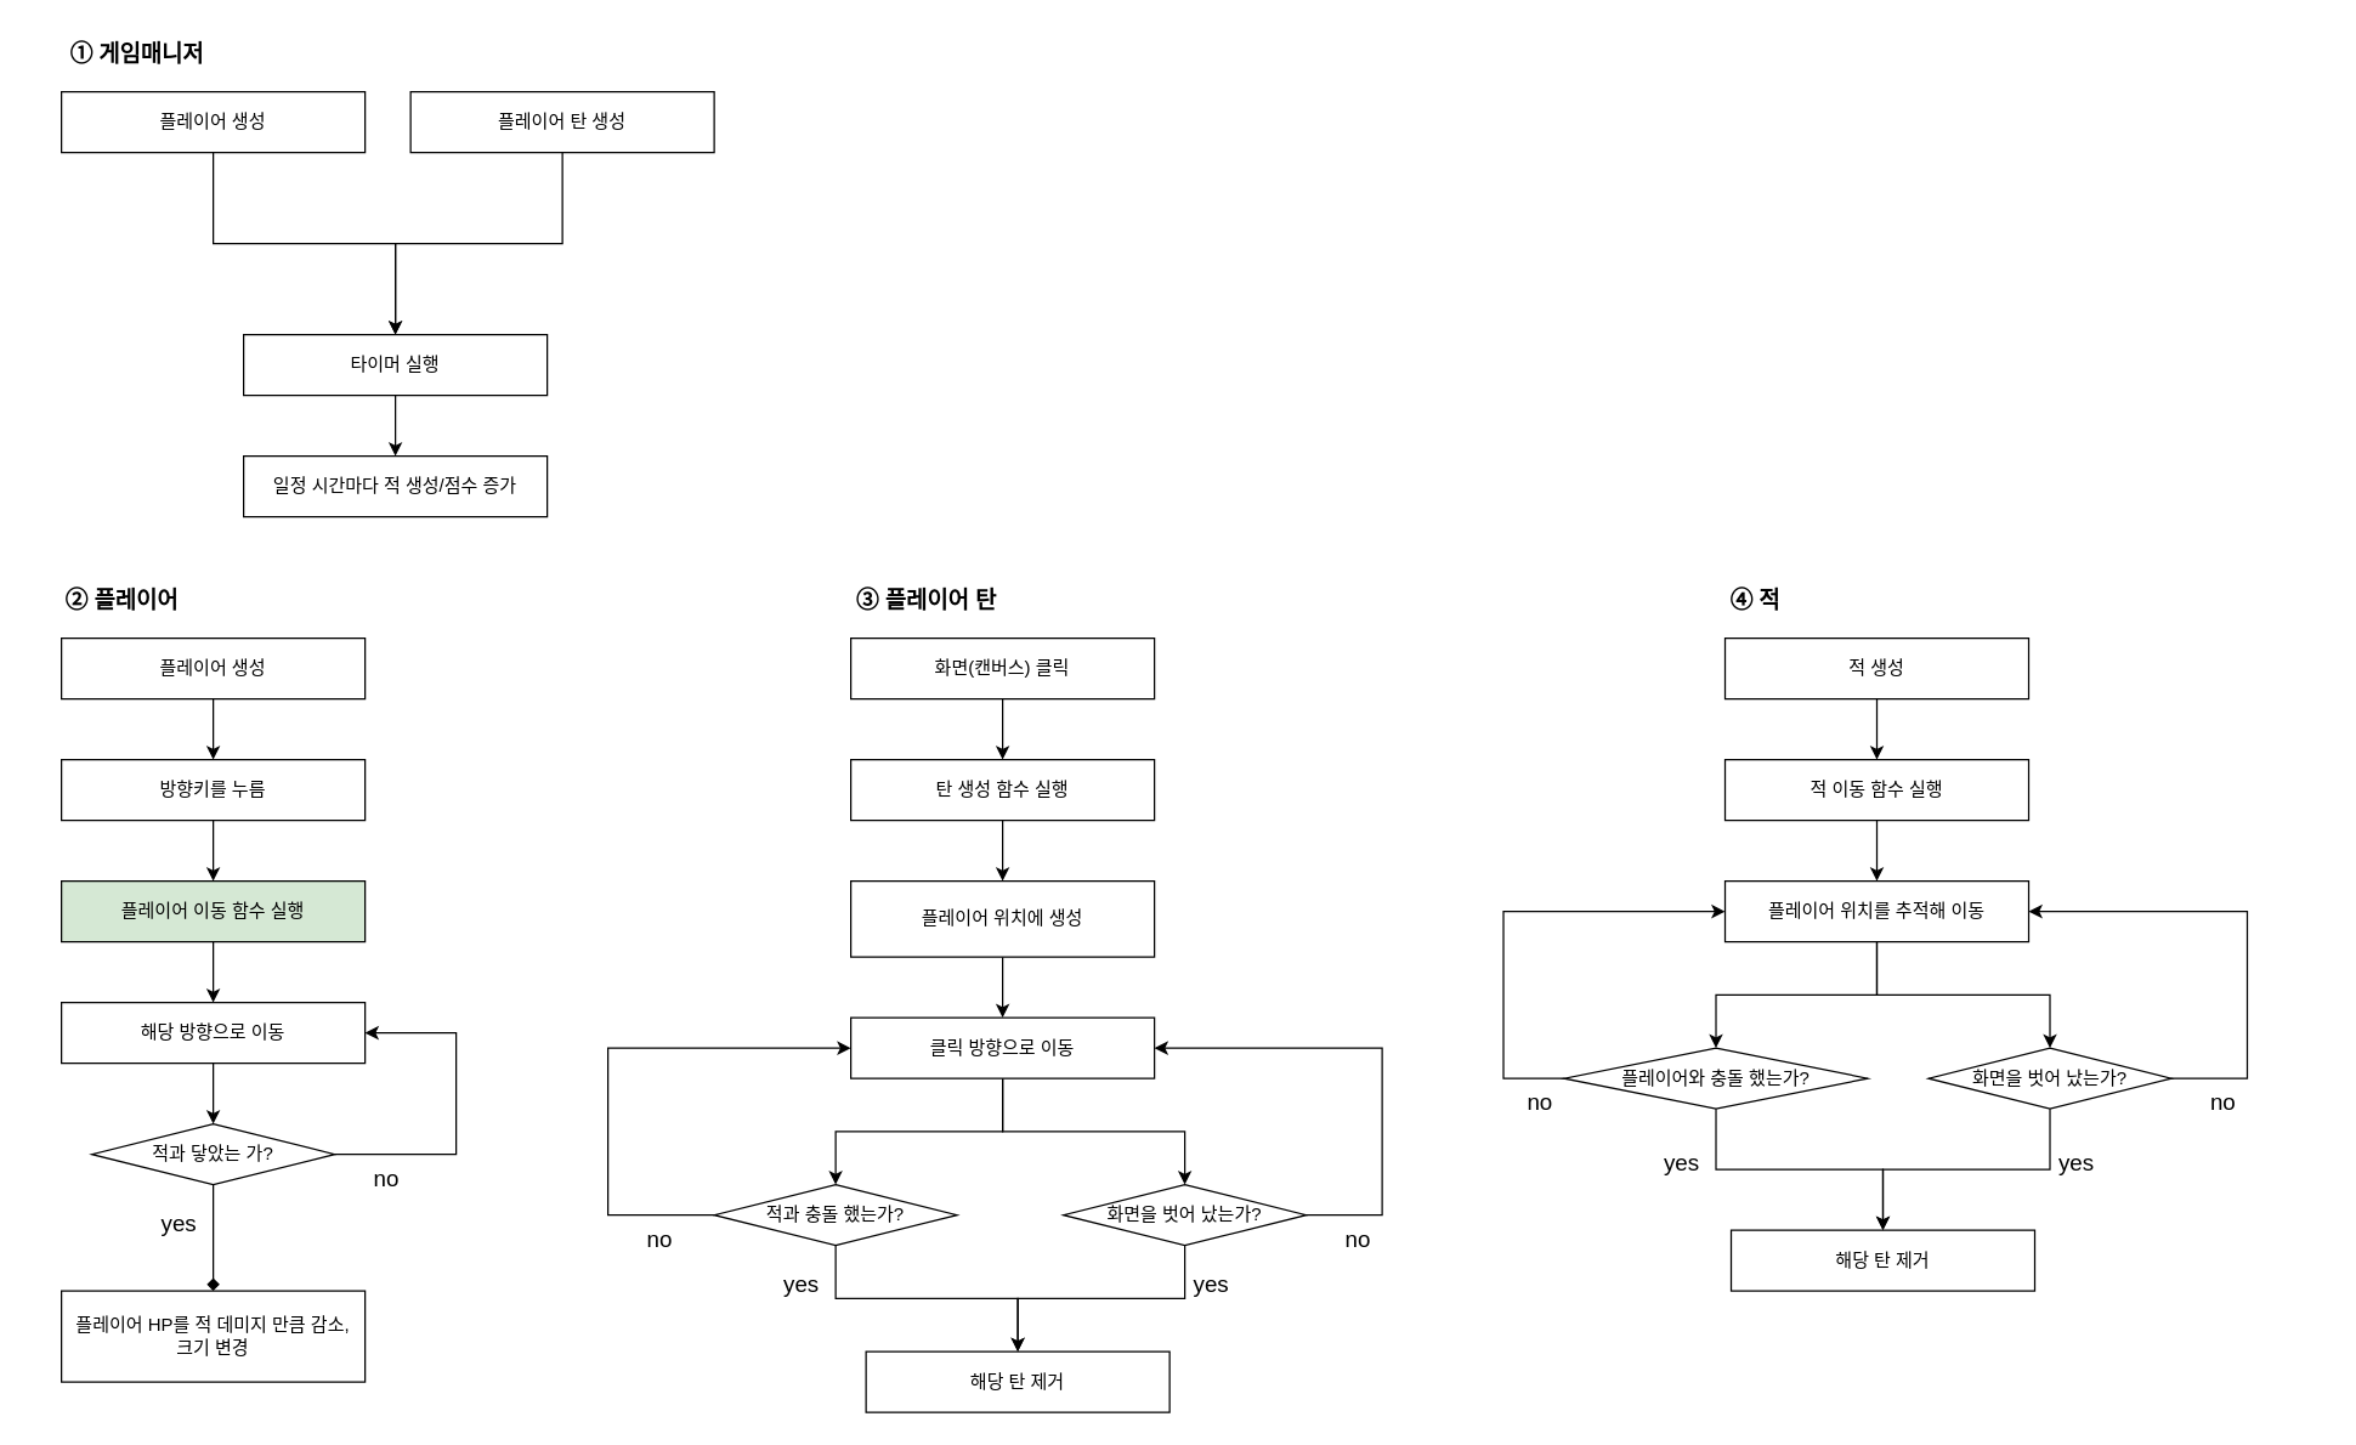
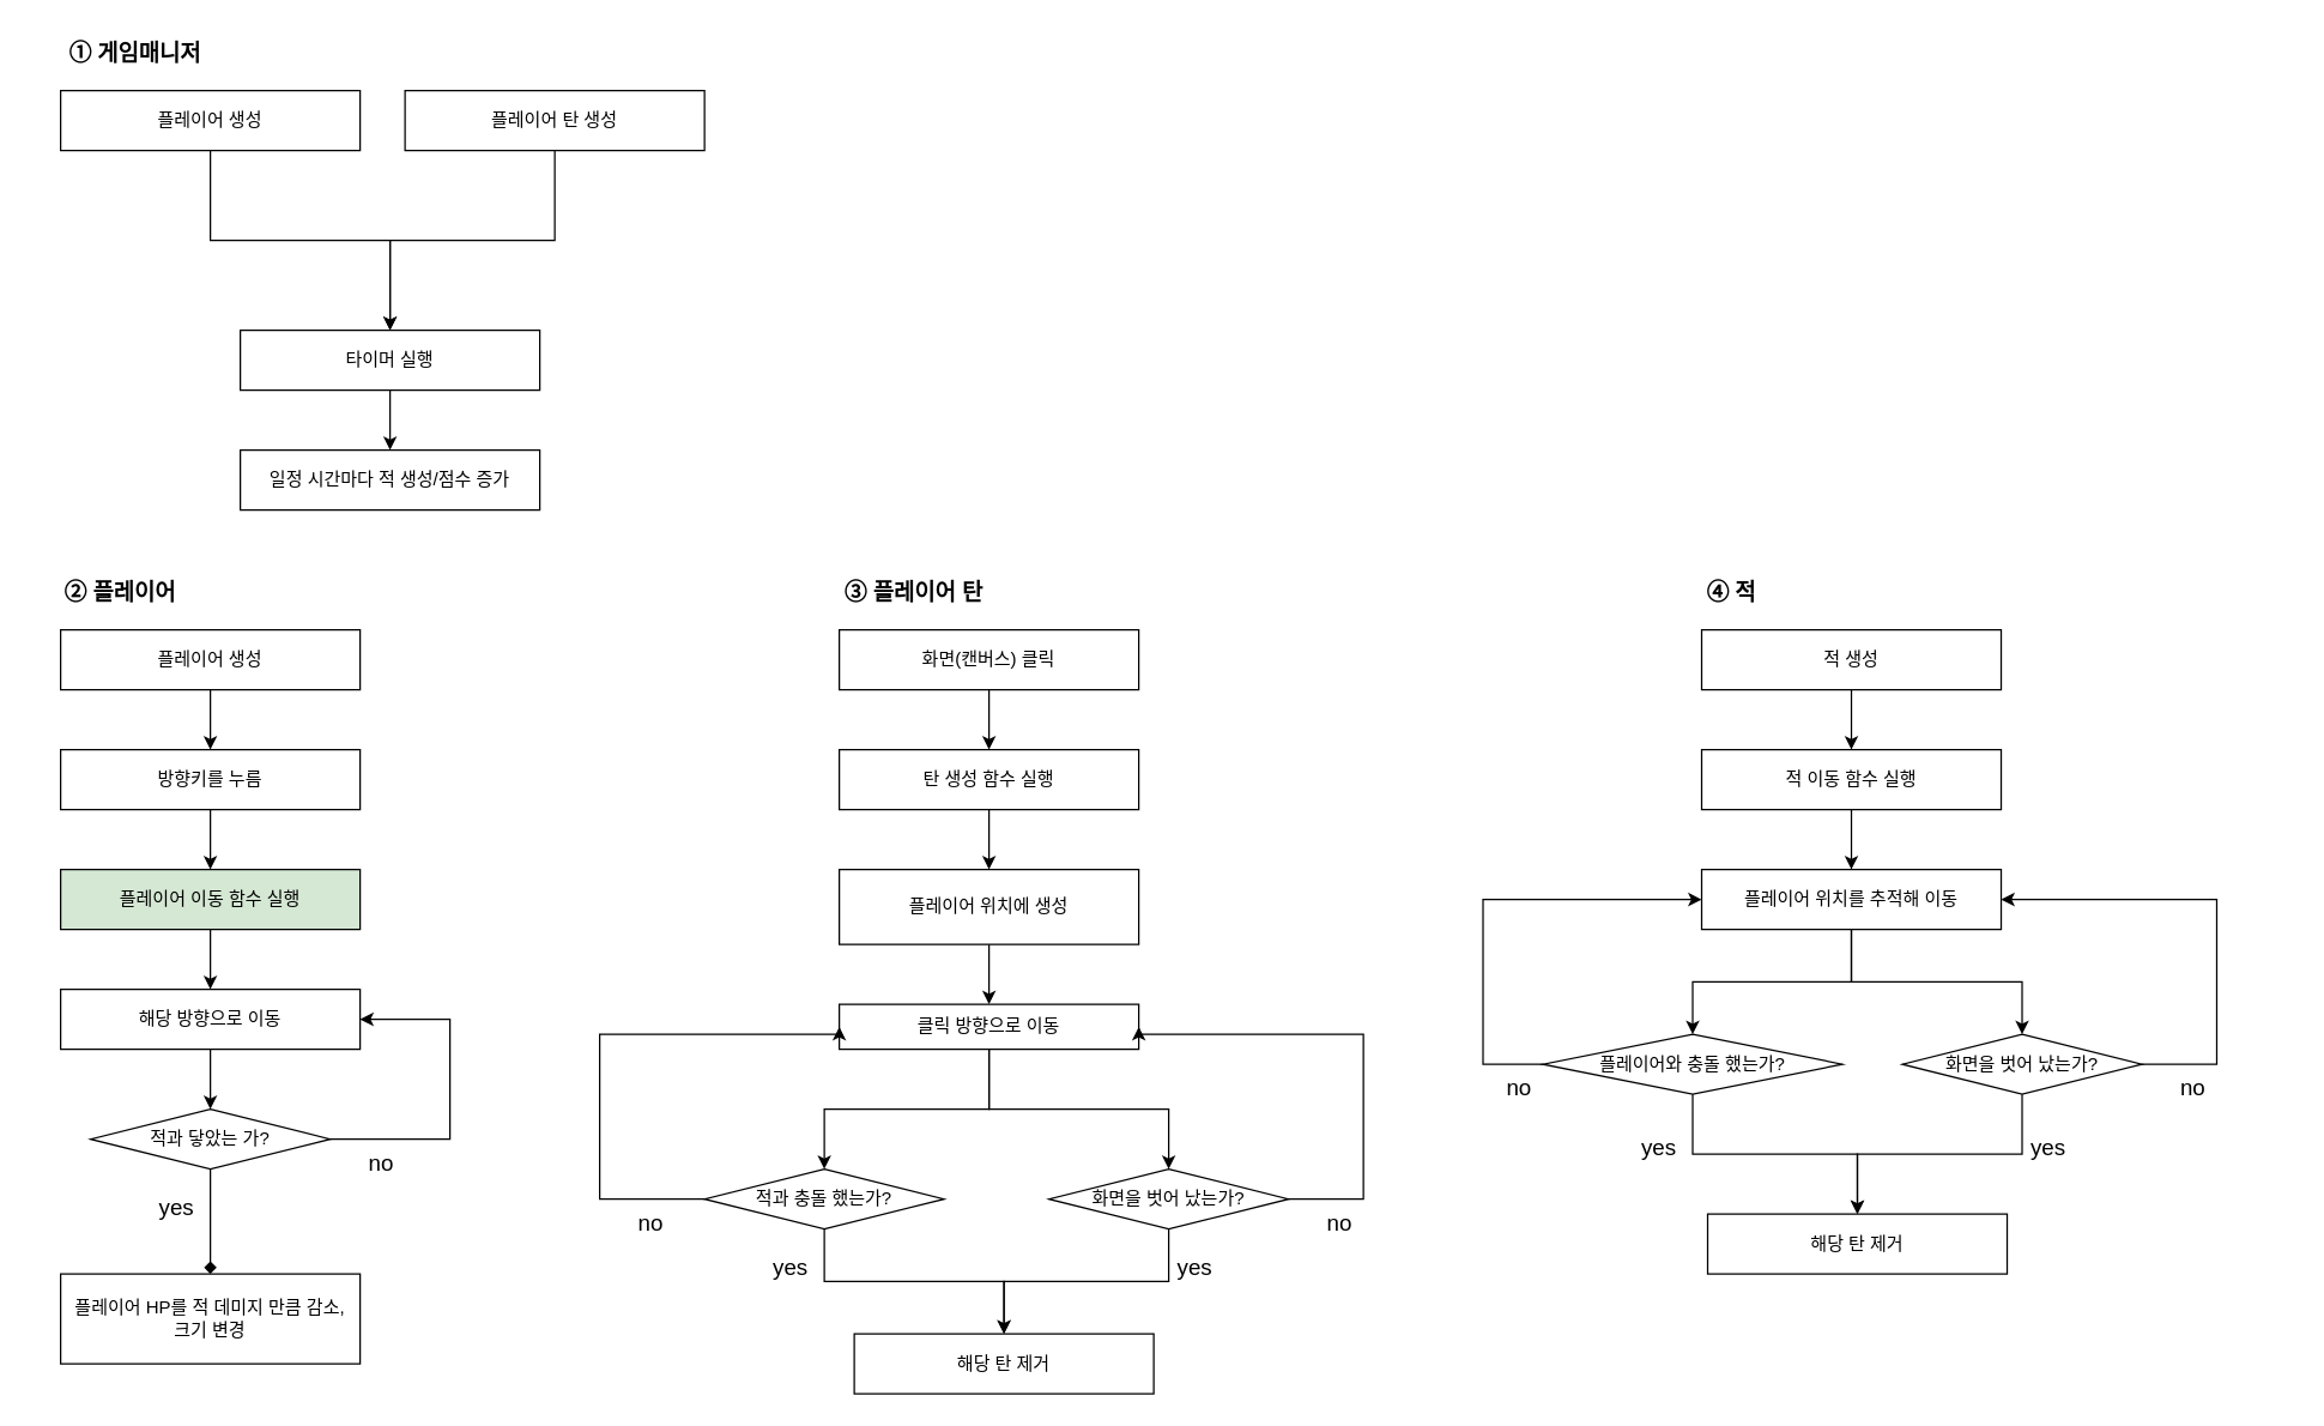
  <mxCell id="0" />
  <mxCell id="1" parent="0" />
  <mxCell id="2" value="" style="edgeStyle=orthogonalEdgeStyle;rounded=0;orthogonalLoop=1;jettySize=auto;html=1;" edge="1" parent="1" source="3" target="5"><mxGeometry relative="1" as="geometry" /></mxCell>
  <mxCell id="3" value="플레이어 생성" style="rounded=0;whiteSpace=wrap;html=1;" vertex="1" parent="1"><mxGeometry x="40" y="420" width="200" height="40" as="geometry" /></mxCell>
  <mxCell id="4" value="" style="edgeStyle=orthogonalEdgeStyle;rounded=0;orthogonalLoop=1;jettySize=auto;html=1;" edge="1" parent="1" source="5" target="7"><mxGeometry relative="1" as="geometry" /></mxCell>
  <mxCell id="5" value="방향키를 누름" style="rounded=0;whiteSpace=wrap;html=1;" vertex="1" parent="1"><mxGeometry x="40" y="500" width="200" height="40" as="geometry" /></mxCell>
  <mxCell id="6" value="" style="edgeStyle=orthogonalEdgeStyle;rounded=0;orthogonalLoop=1;jettySize=auto;html=1;" edge="1" parent="1" source="7" target="9"><mxGeometry relative="1" as="geometry" /></mxCell>
  <mxCell id="7" value="플레이어 이동 함수 실행" style="rounded=0;whiteSpace=wrap;html=1;fillColor=#d5e8d4;" vertex="1" parent="1"><mxGeometry x="40" y="580" width="200" height="40" as="geometry" /></mxCell>
  <mxCell id="8" value="" style="edgeStyle=orthogonalEdgeStyle;rounded=0;orthogonalLoop=1;jettySize=auto;html=1;fontSize=15;" edge="1" parent="1" source="9" target="13"><mxGeometry relative="1" as="geometry" /></mxCell>
  <mxCell id="9" value="해당 방향으로 이동" style="rounded=0;whiteSpace=wrap;html=1;" vertex="1" parent="1"><mxGeometry x="40" y="660" width="200" height="40" as="geometry" /></mxCell>
  <mxCell id="10" value="② 플레이어" style="text;html=1;strokeColor=none;fillColor=none;align=center;verticalAlign=middle;whiteSpace=wrap;rounded=0;fontStyle=1;fontSize=15;" vertex="1" parent="1"><mxGeometry x="20" y="380" width="120" height="30" as="geometry" /></mxCell>
  <mxCell id="11" style="edgeStyle=orthogonalEdgeStyle;rounded=0;orthogonalLoop=1;jettySize=auto;html=1;entryX=0.5;entryY=0;entryDx=0;entryDy=0;fontSize=15;endArrow=diamond;" edge="1" parent="1" source="13" target="14"><mxGeometry relative="1" as="geometry" /></mxCell>
  <mxCell id="12" style="edgeStyle=orthogonalEdgeStyle;rounded=0;orthogonalLoop=1;jettySize=auto;html=1;entryX=1;entryY=0.5;entryDx=0;entryDy=0;fontSize=12;" edge="1" parent="1" source="13" target="9"><mxGeometry relative="1" as="geometry"><Array as="points"><mxPoint x="300" y="760" /><mxPoint x="300" y="680" /></Array></mxGeometry></mxCell>
  <mxCell id="13" value="적과 닿았는 가?" style="rhombus;whiteSpace=wrap;html=1;fontSize=12;" vertex="1" parent="1"><mxGeometry x="60" y="740" width="160" height="40" as="geometry" /></mxCell>
  <mxCell id="14" value="플레이어 HP를 적 데미지 만큼 감소,&lt;br&gt;크기 변경" style="rounded=0;whiteSpace=wrap;html=1;" vertex="1" parent="1"><mxGeometry x="40" y="850" width="200" height="60" as="geometry" /></mxCell>
  <mxCell id="15" value="yes" style="text;strokeColor=none;fillColor=none;align=left;verticalAlign=middle;spacingLeft=4;spacingRight=4;overflow=hidden;points=[[0,0.5],[1,0.5]];portConstraint=eastwest;rotatable=0;fontSize=15;" vertex="1" parent="1"><mxGeometry x="100" y="790" width="80" height="30" as="geometry" /></mxCell>
  <mxCell id="16" value="no" style="text;strokeColor=none;fillColor=none;align=left;verticalAlign=middle;spacingLeft=4;spacingRight=4;overflow=hidden;points=[[0,0.5],[1,0.5]];portConstraint=eastwest;rotatable=0;fontSize=15;" vertex="1" parent="1"><mxGeometry x="240" y="760" width="80" height="30" as="geometry" /></mxCell>
  <mxCell id="17" value="" style="edgeStyle=orthogonalEdgeStyle;rounded=0;orthogonalLoop=1;jettySize=auto;html=1;" edge="1" source="18" target="20" parent="1"><mxGeometry relative="1" as="geometry" /></mxCell>
  <mxCell id="18" value="화면(캔버스) 클릭" style="rounded=0;whiteSpace=wrap;html=1;" vertex="1" parent="1"><mxGeometry x="560" y="420" width="200" height="40" as="geometry" /></mxCell>
  <mxCell id="19" value="" style="edgeStyle=orthogonalEdgeStyle;rounded=0;orthogonalLoop=1;jettySize=auto;html=1;" edge="1" source="20" target="22" parent="1"><mxGeometry relative="1" as="geometry" /></mxCell>
  <mxCell id="20" value="탄 생성 함수 실행" style="rounded=0;whiteSpace=wrap;html=1;" vertex="1" parent="1"><mxGeometry x="560" y="500" width="200" height="40" as="geometry" /></mxCell>
  <mxCell id="21" value="" style="edgeStyle=orthogonalEdgeStyle;rounded=0;orthogonalLoop=1;jettySize=auto;html=1;" edge="1" source="22" target="25" parent="1"><mxGeometry relative="1" as="geometry" /></mxCell>
  <mxCell id="22" value="플레이어 위치에 생성" style="rounded=0;whiteSpace=wrap;html=1;" vertex="1" parent="1"><mxGeometry x="560" y="580" width="200" height="50" as="geometry" /></mxCell>
  <mxCell id="23" value="" style="edgeStyle=orthogonalEdgeStyle;rounded=0;orthogonalLoop=1;jettySize=auto;html=1;fontSize=15;" edge="1" source="25" target="29" parent="1"><mxGeometry relative="1" as="geometry" /></mxCell>
  <mxCell id="24" style="edgeStyle=orthogonalEdgeStyle;rounded=0;orthogonalLoop=1;jettySize=auto;html=1;entryX=0.5;entryY=0;entryDx=0;entryDy=0;fontSize=12;" edge="1" parent="1" source="25" target="36"><mxGeometry relative="1" as="geometry" /></mxCell>
- <mxCell id="25" value="클릭 방향으로 이동" style="rounded=0;whiteSpace=wrap;html=1;" vertex="1" parent="1"><mxGeometry x="560" y="670" width="200" height="40" as="geometry" /></mxCell>
+ <mxCell id="25" value="클릭 방향으로 이동" style="rounded=0;whiteSpace=wrap;html=1;" vertex="1" parent="1"><mxGeometry x="560" y="670" width="200" height="30" as="geometry" /></mxCell>
  <mxCell id="26" value="③ 플레이어 탄" style="text;html=1;strokeColor=none;fillColor=none;align=center;verticalAlign=middle;whiteSpace=wrap;rounded=0;fontStyle=1;fontSize=15;" vertex="1" parent="1"><mxGeometry x="550" y="380" width="120" height="30" as="geometry" /></mxCell>
  <mxCell id="27" style="edgeStyle=orthogonalEdgeStyle;rounded=0;orthogonalLoop=1;jettySize=auto;html=1;entryX=0.5;entryY=0;entryDx=0;entryDy=0;fontSize=15;" edge="1" source="29" target="33" parent="1"><mxGeometry relative="1" as="geometry"><mxPoint x="780" y="890" as="targetPoint" /></mxGeometry></mxCell>
  <mxCell id="28" style="edgeStyle=orthogonalEdgeStyle;rounded=0;orthogonalLoop=1;jettySize=auto;html=1;entryX=1;entryY=0.5;entryDx=0;entryDy=0;fontSize=12;exitX=1;exitY=0.5;exitDx=0;exitDy=0;" edge="1" source="29" target="25" parent="1"><mxGeometry relative="1" as="geometry"><Array as="points"><mxPoint x="910" y="800" /><mxPoint x="910" y="690" /></Array></mxGeometry></mxCell>
  <mxCell id="29" value="화면을 벗어 났는가?" style="rhombus;whiteSpace=wrap;html=1;fontSize=12;" vertex="1" parent="1"><mxGeometry x="700" y="780" width="160" height="40" as="geometry" /></mxCell>
  <mxCell id="30" value="yes" style="text;strokeColor=none;fillColor=none;align=left;verticalAlign=middle;spacingLeft=4;spacingRight=4;overflow=hidden;points=[[0,0.5],[1,0.5]];portConstraint=eastwest;rotatable=0;fontSize=15;" vertex="1" parent="1"><mxGeometry x="780" y="830" width="80" height="30" as="geometry" /></mxCell>
  <mxCell id="31" value="no" style="text;strokeColor=none;fillColor=none;align=left;verticalAlign=middle;spacingLeft=4;spacingRight=4;overflow=hidden;points=[[0,0.5],[1,0.5]];portConstraint=eastwest;rotatable=0;fontSize=15;" vertex="1" parent="1"><mxGeometry x="880" y="800" width="80" height="30" as="geometry" /></mxCell>
  <mxCell id="32" style="edgeStyle=orthogonalEdgeStyle;rounded=0;orthogonalLoop=1;jettySize=auto;html=1;entryX=0.5;entryY=0;entryDx=0;entryDy=0;fontSize=15;" edge="1" source="36" target="33" parent="1"><mxGeometry relative="1" as="geometry" /></mxCell>
  <mxCell id="33" value="해당 탄 제거" style="rounded=0;whiteSpace=wrap;html=1;" vertex="1" parent="1"><mxGeometry x="570" y="890" width="200" height="40" as="geometry" /></mxCell>
  <mxCell id="34" value="yes" style="text;strokeColor=none;fillColor=none;align=left;verticalAlign=middle;spacingLeft=4;spacingRight=4;overflow=hidden;points=[[0,0.5],[1,0.5]];portConstraint=eastwest;rotatable=0;fontSize=15;" vertex="1" parent="1"><mxGeometry x="510" y="830" width="80" height="30" as="geometry" /></mxCell>
  <mxCell id="35" value="no" style="text;strokeColor=none;fillColor=none;align=left;verticalAlign=middle;spacingLeft=4;spacingRight=4;overflow=hidden;points=[[0,0.5],[1,0.5]];portConstraint=eastwest;rotatable=0;fontSize=15;" vertex="1" parent="1"><mxGeometry x="420" y="800" width="80" height="30" as="geometry" /></mxCell>
  <mxCell id="36" value="적과 충돌 했는가?" style="rhombus;whiteSpace=wrap;html=1;fontSize=12;" vertex="1" parent="1"><mxGeometry x="470" y="780" width="160" height="40" as="geometry" /></mxCell>
  <mxCell id="37" style="edgeStyle=orthogonalEdgeStyle;rounded=0;orthogonalLoop=1;jettySize=auto;html=1;entryX=0;entryY=0.5;entryDx=0;entryDy=0;fontSize=12;exitX=0;exitY=0.5;exitDx=0;exitDy=0;" edge="1" source="36" parent="1" target="25"><mxGeometry relative="1" as="geometry"><mxPoint x="510" y="690" as="targetPoint" /><Array as="points"><mxPoint x="400" y="800" /><mxPoint x="400" y="690" /></Array></mxGeometry></mxCell>
  <mxCell id="38" style="edgeStyle=orthogonalEdgeStyle;rounded=0;orthogonalLoop=1;jettySize=auto;html=1;entryX=0.5;entryY=0;entryDx=0;entryDy=0;fontSize=12;" edge="1" parent="1" source="39" target="45"><mxGeometry relative="1" as="geometry" /></mxCell>
  <mxCell id="39" value="플레이어 생성" style="rounded=0;whiteSpace=wrap;html=1;" vertex="1" parent="1"><mxGeometry x="40" y="60" width="200" height="40" as="geometry" /></mxCell>
  <mxCell id="40" value="① 게임매니저" style="text;html=1;strokeColor=none;fillColor=none;align=center;verticalAlign=middle;whiteSpace=wrap;rounded=0;fontStyle=1;fontSize=15;" vertex="1" parent="1"><mxGeometry x="30" y="20" width="120" height="30" as="geometry" /></mxCell>
  <mxCell id="41" style="edgeStyle=orthogonalEdgeStyle;rounded=0;orthogonalLoop=1;jettySize=auto;html=1;fontSize=12;" edge="1" parent="1" source="42" target="45"><mxGeometry relative="1" as="geometry" /></mxCell>
  <mxCell id="42" value="플레이어 탄 생성" style="rounded=0;whiteSpace=wrap;html=1;" vertex="1" parent="1"><mxGeometry x="270" y="60" width="200" height="40" as="geometry" /></mxCell>
  <mxCell id="43" value="일정 시간마다 적 생성/점수 증가" style="rounded=0;whiteSpace=wrap;html=1;" vertex="1" parent="1"><mxGeometry x="160" y="300" width="200" height="40" as="geometry" /></mxCell>
  <mxCell id="44" value="" style="edgeStyle=orthogonalEdgeStyle;rounded=0;orthogonalLoop=1;jettySize=auto;html=1;fontSize=12;" edge="1" parent="1" source="45" target="43"><mxGeometry relative="1" as="geometry" /></mxCell>
  <mxCell id="45" value="타이머 실행" style="rounded=0;whiteSpace=wrap;html=1;" vertex="1" parent="1"><mxGeometry x="160" y="220" width="200" height="40" as="geometry" /></mxCell>
  <mxCell id="46" value="" style="edgeStyle=orthogonalEdgeStyle;rounded=0;orthogonalLoop=1;jettySize=auto;html=1;" edge="1" source="47" target="49" parent="1"><mxGeometry relative="1" as="geometry" /></mxCell>
  <mxCell id="47" value="적 생성" style="rounded=0;whiteSpace=wrap;html=1;" vertex="1" parent="1"><mxGeometry x="1135.91" y="420" width="200" height="40" as="geometry" /></mxCell>
  <mxCell id="48" value="" style="edgeStyle=orthogonalEdgeStyle;rounded=0;orthogonalLoop=1;jettySize=auto;html=1;" edge="1" source="49" target="52" parent="1"><mxGeometry relative="1" as="geometry" /></mxCell>
  <mxCell id="49" value="적 이동 함수 실행" style="rounded=0;whiteSpace=wrap;html=1;" vertex="1" parent="1"><mxGeometry x="1135.91" y="500" width="200" height="40" as="geometry" /></mxCell>
  <mxCell id="50" style="edgeStyle=orthogonalEdgeStyle;rounded=0;orthogonalLoop=1;jettySize=auto;html=1;entryX=0.5;entryY=0;entryDx=0;entryDy=0;fontSize=12;" edge="1" parent="1" source="52" target="64"><mxGeometry relative="1" as="geometry" /></mxCell>
  <mxCell id="51" style="edgeStyle=orthogonalEdgeStyle;rounded=0;orthogonalLoop=1;jettySize=auto;html=1;entryX=0.5;entryY=0;entryDx=0;entryDy=0;fontSize=12;" edge="1" parent="1" source="52" target="56"><mxGeometry relative="1" as="geometry" /></mxCell>
  <mxCell id="52" value="플레이어 위치를 추적해 이동" style="rounded=0;whiteSpace=wrap;html=1;" vertex="1" parent="1"><mxGeometry x="1135.91" y="580" width="200" height="40" as="geometry" /></mxCell>
  <mxCell id="53" value="④ 적" style="text;html=1;strokeColor=none;fillColor=none;align=center;verticalAlign=middle;whiteSpace=wrap;rounded=0;fontStyle=1;fontSize=15;" vertex="1" parent="1"><mxGeometry x="1095.91" y="380" width="120" height="30" as="geometry" /></mxCell>
  <mxCell id="54" style="edgeStyle=orthogonalEdgeStyle;rounded=0;orthogonalLoop=1;jettySize=auto;html=1;entryX=0.5;entryY=0;entryDx=0;entryDy=0;fontSize=15;exitX=0.5;exitY=1;exitDx=0;exitDy=0;" edge="1" parent="1" source="56" target="60"><mxGeometry relative="1" as="geometry"><mxPoint x="1349.91" y="810" as="targetPoint" /><mxPoint x="1349.913" y="739.999" as="sourcePoint" /></mxGeometry></mxCell>
  <mxCell id="55" style="edgeStyle=orthogonalEdgeStyle;rounded=0;orthogonalLoop=1;jettySize=auto;html=1;entryX=1;entryY=0.5;entryDx=0;entryDy=0;fontSize=12;" edge="1" parent="1" source="56" target="52"><mxGeometry relative="1" as="geometry"><Array as="points"><mxPoint x="1479.91" y="710" /><mxPoint x="1479.91" y="600" /></Array></mxGeometry></mxCell>
  <mxCell id="56" value="화면을 벗어 났는가?" style="rhombus;whiteSpace=wrap;html=1;fontSize=12;" vertex="1" parent="1"><mxGeometry x="1269.91" y="690" width="160" height="40" as="geometry" /></mxCell>
  <mxCell id="57" value="yes" style="text;strokeColor=none;fillColor=none;align=left;verticalAlign=middle;spacingLeft=4;spacingRight=4;overflow=hidden;points=[[0,0.5],[1,0.5]];portConstraint=eastwest;rotatable=0;fontSize=15;" vertex="1" parent="1"><mxGeometry x="1349.91" y="750" width="80" height="30" as="geometry" /></mxCell>
  <mxCell id="58" value="no" style="text;strokeColor=none;fillColor=none;align=left;verticalAlign=middle;spacingLeft=4;spacingRight=4;overflow=hidden;points=[[0,0.5],[1,0.5]];portConstraint=eastwest;rotatable=0;fontSize=15;" vertex="1" parent="1"><mxGeometry x="1449.91" y="710" width="80" height="30" as="geometry" /></mxCell>
  <mxCell id="59" style="edgeStyle=orthogonalEdgeStyle;rounded=0;orthogonalLoop=1;jettySize=auto;html=1;entryX=0.5;entryY=0;entryDx=0;entryDy=0;fontSize=15;exitX=0.5;exitY=1;exitDx=0;exitDy=0;" edge="1" parent="1" source="64" target="60"><mxGeometry relative="1" as="geometry"><mxPoint x="1129.913" y="739.999" as="sourcePoint" /></mxGeometry></mxCell>
  <mxCell id="60" value="해당 탄 제거" style="rounded=0;whiteSpace=wrap;html=1;" vertex="1" parent="1"><mxGeometry x="1139.91" y="810" width="200" height="40" as="geometry" /></mxCell>
  <mxCell id="61" value="yes" style="text;strokeColor=none;fillColor=none;align=left;verticalAlign=middle;spacingLeft=4;spacingRight=4;overflow=hidden;points=[[0,0.5],[1,0.5]];portConstraint=eastwest;rotatable=0;fontSize=15;" vertex="1" parent="1"><mxGeometry x="1089.91" y="750" width="80" height="30" as="geometry" /></mxCell>
  <mxCell id="62" value="no" style="text;strokeColor=none;fillColor=none;align=left;verticalAlign=middle;spacingLeft=4;spacingRight=4;overflow=hidden;points=[[0,0.5],[1,0.5]];portConstraint=eastwest;rotatable=0;fontSize=15;" vertex="1" parent="1"><mxGeometry x="999.91" y="710" width="80" height="30" as="geometry" /></mxCell>
  <mxCell id="63" style="edgeStyle=orthogonalEdgeStyle;rounded=0;orthogonalLoop=1;jettySize=auto;html=1;entryX=0;entryY=0.5;entryDx=0;entryDy=0;fontSize=12;exitX=0;exitY=0.5;exitDx=0;exitDy=0;" edge="1" parent="1" source="64" target="52"><mxGeometry relative="1" as="geometry"><Array as="points"><mxPoint x="989.91" y="710" /><mxPoint x="989.91" y="600" /></Array></mxGeometry></mxCell>
  <mxCell id="64" value="플레이어와 충돌 했는가?" style="rhombus;whiteSpace=wrap;html=1;fontSize=12;" vertex="1" parent="1"><mxGeometry x="1029.91" y="690" width="200" height="40" as="geometry" /></mxCell>
